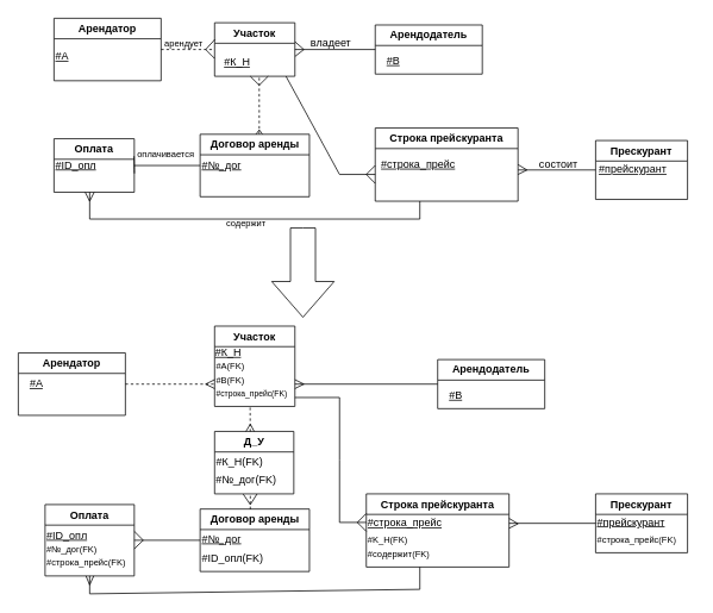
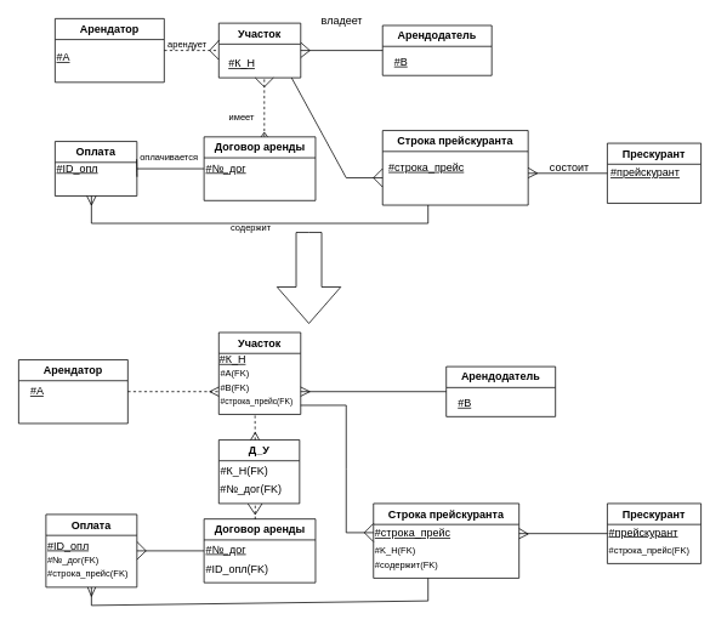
  <mxCell id="0" />
  <mxCell id="1" parent="0" />
  <mxCell id="2" value="Арендатор" style="swimlane;whiteSpace=wrap;html=1;" vertex="1" parent="1"><mxGeometry x="60" y="20" width="120" height="70" as="geometry"><mxRectangle x="120" y="320" width="100" height="80" as="alternateBounds" /></mxGeometry></mxCell>
  <mxCell id="3" value="&lt;u&gt;#A&lt;/u&gt;" style="text;html=1;align=left;verticalAlign=middle;resizable=0;points=[];autosize=1;strokeColor=none;fillColor=none;" vertex="1" parent="2"><mxGeometry y="28" width="40" height="30" as="geometry" /></mxCell>
  <mxCell id="4" value="Участок" style="swimlane;whiteSpace=wrap;html=1;" vertex="1" parent="1"><mxGeometry x="240" y="25" width="90" height="60" as="geometry"><mxRectangle x="290" y="320" width="80" height="30" as="alternateBounds" /></mxGeometry></mxCell>
  <mxCell id="5" value="&lt;u&gt;#К_Н&lt;/u&gt;" style="text;html=1;align=center;verticalAlign=middle;resizable=0;points=[];autosize=1;strokeColor=none;fillColor=none;" vertex="1" parent="4"><mxGeometry y="30" width="50" height="30" as="geometry" /></mxCell>
  <mxCell id="6" value="Арендодатель" style="swimlane;whiteSpace=wrap;html=1;" vertex="1" parent="1"><mxGeometry x="420" y="27.5" width="120" height="55" as="geometry"><mxRectangle x="460" y="305" width="120" height="30" as="alternateBounds" /></mxGeometry></mxCell>
  <mxCell id="7" value="&lt;u&gt;#B&lt;/u&gt;" style="text;html=1;align=center;verticalAlign=middle;resizable=0;points=[];autosize=1;strokeColor=none;fillColor=none;" vertex="1" parent="6"><mxGeometry y="25" width="40" height="30" as="geometry" /></mxCell>
  <mxCell id="8" value="Договор аренды" style="swimlane;whiteSpace=wrap;html=1;" vertex="1" parent="1"><mxGeometry x="223.75" y="150" width="122.5" height="70" as="geometry"><mxRectangle x="265" y="440" width="130" height="30" as="alternateBounds" /></mxGeometry></mxCell>
  <mxCell id="9" value="&lt;u&gt;#№_дог&lt;/u&gt;" style="text;html=1;align=left;verticalAlign=middle;resizable=0;points=[];autosize=1;strokeColor=none;fillColor=none;" vertex="1" parent="8"><mxGeometry y="20" width="70" height="30" as="geometry" /></mxCell>
  <mxCell id="10" value="Оплата" style="swimlane;whiteSpace=wrap;html=1;" vertex="1" parent="1"><mxGeometry x="60" y="155" width="90" height="60" as="geometry"><mxRectangle x="100" y="440" width="80" height="30" as="alternateBounds" /></mxGeometry></mxCell>
  <mxCell id="11" value="&lt;u&gt;#ID_опл&lt;/u&gt;" style="text;html=1;align=left;verticalAlign=middle;resizable=0;points=[];autosize=1;strokeColor=none;fillColor=none;" vertex="1" parent="10"><mxGeometry y="15" width="70" height="30" as="geometry" /></mxCell>
  <mxCell id="12" value="Строка прейскуранта" style="swimlane;whiteSpace=wrap;html=1;" vertex="1" parent="1"><mxGeometry x="420" y="143" width="160" height="82" as="geometry"><mxRectangle x="470" y="440" width="160" height="30" as="alternateBounds" /></mxGeometry></mxCell>
  <mxCell id="13" value="&lt;u&gt;#строка_прейс&lt;/u&gt;" style="text;html=1;align=left;verticalAlign=middle;resizable=0;points=[];autosize=1;strokeColor=none;fillColor=none;" vertex="1" parent="12"><mxGeometry x="5" y="26" width="110" height="30" as="geometry" /></mxCell>
  <mxCell id="14" value="Прескурант" style="swimlane;whiteSpace=wrap;html=1;" vertex="1" parent="1"><mxGeometry x="667" y="157" width="103" height="66" as="geometry"><mxRectangle x="717" y="440" width="110" height="30" as="alternateBounds" /></mxGeometry></mxCell>
  <mxCell id="15" value="&lt;u&gt;#прейскурант&lt;/u&gt;" style="text;html=1;align=left;verticalAlign=middle;resizable=0;points=[];autosize=1;strokeColor=none;fillColor=none;" vertex="1" parent="14"><mxGeometry x="1.5" y="18" width="100" height="30" as="geometry" /></mxCell>
  <mxCell id="16" value="" style="endArrow=none;html=1;rounded=0;entryX=0;entryY=0.5;entryDx=0;entryDy=0;" edge="1" parent="1" target="14"><mxGeometry width="50" height="50" relative="1" as="geometry"><mxPoint x="580" y="190" as="sourcePoint" /><mxPoint x="660" y="175" as="targetPoint" /></mxGeometry></mxCell>
  <mxCell id="17" value="" style="endArrow=none;html=1;rounded=0;" edge="1" parent="1"><mxGeometry width="50" height="50" relative="1" as="geometry"><mxPoint x="580" y="195" as="sourcePoint" /><mxPoint x="580" y="184" as="targetPoint" /><Array as="points"><mxPoint x="590" y="190" /></Array></mxGeometry></mxCell>
  <mxCell id="18" value="" style="endArrow=none;dashed=1;html=1;rounded=0;entryX=0;entryY=0.5;entryDx=0;entryDy=0;exitX=1;exitY=0.5;exitDx=0;exitDy=0;" edge="1" parent="1" source="2" target="4"><mxGeometry width="50" height="50" relative="1" as="geometry"><mxPoint x="160" y="115" as="sourcePoint" /><mxPoint x="210" y="65" as="targetPoint" /></mxGeometry></mxCell>
  <mxCell id="19" value="" style="endArrow=none;html=1;rounded=0;entryX=0.005;entryY=0.309;entryDx=0;entryDy=0;entryPerimeter=0;exitX=0;exitY=0.667;exitDx=0;exitDy=0;exitPerimeter=0;" edge="1" parent="1" source="4" target="4"><mxGeometry width="50" height="50" relative="1" as="geometry"><mxPoint x="230" y="95" as="sourcePoint" /><mxPoint x="210" y="65" as="targetPoint" /><Array as="points"><mxPoint x="230" y="55" /></Array></mxGeometry></mxCell>
  <mxCell id="20" value="" style="endArrow=none;html=1;rounded=0;entryX=0;entryY=0.5;entryDx=0;entryDy=0;exitX=1;exitY=0.5;exitDx=0;exitDy=0;" edge="1" parent="1" source="4" target="6"><mxGeometry width="50" height="50" relative="1" as="geometry"><mxPoint x="360" y="115" as="sourcePoint" /><mxPoint x="410" y="65" as="targetPoint" /></mxGeometry></mxCell>
  <mxCell id="21" value="" style="endArrow=none;html=1;rounded=0;entryX=1.001;entryY=0.355;entryDx=0;entryDy=0;entryPerimeter=0;exitX=1.002;exitY=0.628;exitDx=0;exitDy=0;exitPerimeter=0;" edge="1" parent="1" source="4" target="4"><mxGeometry width="50" height="50" relative="1" as="geometry"><mxPoint x="340" y="75" as="sourcePoint" /><mxPoint x="340" y="65" as="targetPoint" /><Array as="points"><mxPoint x="340" y="55" /></Array></mxGeometry></mxCell>
  <mxCell id="22" value="" style="endArrow=none;dashed=1;html=1;rounded=0;exitX=0.541;exitY=-0.004;exitDx=0;exitDy=0;exitPerimeter=0;" edge="1" parent="1" source="8"><mxGeometry width="50" height="50" relative="1" as="geometry"><mxPoint x="270" y="165" as="sourcePoint" /><mxPoint x="290" y="85" as="targetPoint" /></mxGeometry></mxCell>
  <mxCell id="23" value="" style="endArrow=none;html=1;rounded=0;exitX=0.512;exitY=0;exitDx=0;exitDy=0;exitPerimeter=0;entryX=0.57;entryY=-0.003;entryDx=0;entryDy=0;entryPerimeter=0;" edge="1" parent="1" source="8" target="8"><mxGeometry width="50" height="50" relative="1" as="geometry"><mxPoint x="280" y="175" as="sourcePoint" /><mxPoint x="290" y="155" as="targetPoint" /><Array as="points"><mxPoint x="290" y="145" /></Array></mxGeometry></mxCell>
  <mxCell id="24" value="" style="endArrow=none;html=1;rounded=0;" edge="1" parent="1"><mxGeometry width="50" height="50" relative="1" as="geometry"><mxPoint x="280" y="85" as="sourcePoint" /><mxPoint x="300" y="85" as="targetPoint" /><Array as="points"><mxPoint x="290" y="95" /></Array></mxGeometry></mxCell>
  <mxCell id="25" value="" style="endArrow=none;html=1;rounded=0;exitX=1;exitY=0.5;exitDx=0;exitDy=0;entryX=0;entryY=0.5;entryDx=0;entryDy=0;" edge="1" parent="1" source="10" target="8"><mxGeometry width="50" height="50" relative="1" as="geometry"><mxPoint x="240" y="145" as="sourcePoint" /><mxPoint x="290" y="95" as="targetPoint" /></mxGeometry></mxCell>
  <mxCell id="26" value="" style="endArrow=none;html=1;rounded=0;entryX=0.997;entryY=0.325;entryDx=0;entryDy=0;entryPerimeter=0;exitX=1.001;exitY=0.648;exitDx=0;exitDy=0;exitPerimeter=0;" edge="1" parent="1" source="10" target="10"><mxGeometry width="50" height="50" relative="1" as="geometry"><mxPoint x="150" y="205" as="sourcePoint" /><mxPoint x="160" y="195" as="targetPoint" /><Array as="points"><mxPoint x="150" y="190" /></Array></mxGeometry></mxCell>
  <mxCell id="27" value="" style="endArrow=none;html=1;rounded=0;" edge="1" parent="1"><mxGeometry width="50" height="50" relative="1" as="geometry"><mxPoint x="320" y="85" as="sourcePoint" /><mxPoint x="420" y="195" as="targetPoint" /><Array as="points"><mxPoint x="380" y="195" /></Array></mxGeometry></mxCell>
  <mxCell id="28" value="" style="endArrow=none;html=1;rounded=0;" edge="1" parent="1"><mxGeometry width="50" height="50" relative="1" as="geometry"><mxPoint x="420" y="205" as="sourcePoint" /><mxPoint x="420" y="185" as="targetPoint" /><Array as="points"><mxPoint x="410" y="195" /></Array></mxGeometry></mxCell>
  <mxCell id="29" value="" style="endArrow=none;html=1;rounded=0;" edge="1" parent="1"><mxGeometry width="50" height="50" relative="1" as="geometry"><mxPoint x="100" y="215" as="sourcePoint" /><mxPoint x="470" y="225" as="targetPoint" /><Array as="points"><mxPoint x="100" y="245" /><mxPoint x="470" y="245" /></Array></mxGeometry></mxCell>
  <mxCell id="30" value="" style="endArrow=none;html=1;rounded=0;entryX=0.5;entryY=1;entryDx=0;entryDy=0;" edge="1" parent="1" target="10"><mxGeometry width="50" height="50" relative="1" as="geometry"><mxPoint x="95" y="215" as="sourcePoint" /><mxPoint x="115" y="220" as="targetPoint" /><Array as="points"><mxPoint x="100" y="225" /></Array></mxGeometry></mxCell>
  <mxCell id="31" value="&lt;font style=&quot;font-size: 10px;&quot;&gt;арендует&lt;/font&gt;" style="text;html=1;align=center;verticalAlign=middle;resizable=0;points=[];autosize=1;strokeColor=none;fillColor=none;" vertex="1" parent="1"><mxGeometry x="170" y="33" width="70" height="30" as="geometry" /></mxCell>
- <mxCell id="32" value="владеет" style="text;html=1;align=center;verticalAlign=middle;resizable=0;points=[];autosize=1;strokeColor=none;fillColor=none;" vertex="1" parent="1"><mxGeometry x="335" y="33" width="70" height="30" as="geometry" /></mxCell>
+ <mxCell id="32" value="владеет" style="text;html=1;align=center;verticalAlign=middle;resizable=0;points=[];autosize=1;strokeColor=none;fillColor=none;" vertex="1" parent="1"><mxGeometry x="340" y="8" width="70" height="30" as="geometry" /></mxCell>
+ <mxCell id="33" value="&lt;font style=&quot;font-size: 10px;&quot;&gt;имеет&lt;/font&gt;" style="text;html=1;align=center;verticalAlign=middle;resizable=0;points=[];autosize=1;strokeColor=none;fillColor=none;" vertex="1" parent="1"><mxGeometry x="240" y="113" width="50" height="30" as="geometry" /></mxCell>
  <mxCell id="34" value="&lt;font style=&quot;font-size: 10px;&quot;&gt;оплачивается&lt;/font&gt;" style="text;html=1;align=center;verticalAlign=middle;resizable=0;points=[];autosize=1;strokeColor=none;fillColor=none;" vertex="1" parent="1"><mxGeometry x="140" y="157" width="90" height="30" as="geometry" /></mxCell>
  <mxCell id="35" value="&lt;font style=&quot;font-size: 10px;&quot;&gt;содержит&lt;/font&gt;" style="text;html=1;align=center;verticalAlign=middle;resizable=0;points=[];autosize=1;strokeColor=none;fillColor=none;" vertex="1" parent="1"><mxGeometry x="240" y="235" width="70" height="30" as="geometry" /></mxCell>
  <mxCell id="36" value="состоит" style="text;html=1;align=center;verticalAlign=middle;resizable=0;points=[];autosize=1;strokeColor=none;fillColor=none;" vertex="1" parent="1"><mxGeometry x="590" y="169" width="70" height="30" as="geometry" /></mxCell>
  <mxCell id="37" value="" style="html=1;shadow=0;dashed=0;align=center;verticalAlign=middle;shape=mxgraph.arrows2.arrow;dy=0.6;dx=40;direction=south;notch=0;" vertex="1" parent="1"><mxGeometry x="304" y="255" width="70" height="100" as="geometry" /></mxCell>
  <mxCell id="38" value="Арендатор" style="swimlane;whiteSpace=wrap;html=1;" vertex="1" parent="1"><mxGeometry x="20" y="395" width="120" height="70" as="geometry"><mxRectangle x="120" y="320" width="100" height="80" as="alternateBounds" /></mxGeometry></mxCell>
  <mxCell id="39" value="&lt;u&gt;#A&lt;/u&gt;" style="text;html=1;align=center;verticalAlign=middle;resizable=0;points=[];autosize=1;strokeColor=none;fillColor=none;" vertex="1" parent="38"><mxGeometry y="20" width="40" height="30" as="geometry" /></mxCell>
  <mxCell id="40" value="Участок" style="swimlane;whiteSpace=wrap;html=1;" vertex="1" parent="1"><mxGeometry x="240" y="365" width="90" height="90" as="geometry"><mxRectangle x="290" y="320" width="80" height="30" as="alternateBounds" /></mxGeometry></mxCell>
  <mxCell id="41" value="&lt;u&gt;#К_Н&lt;/u&gt;" style="text;html=1;align=center;verticalAlign=middle;resizable=0;points=[];autosize=1;strokeColor=none;fillColor=none;" vertex="1" parent="40"><mxGeometry x="-10" y="15" width="50" height="30" as="geometry" /></mxCell>
  <mxCell id="42" value="&lt;font style=&quot;font-size: 10px;&quot;&gt;#A(FK)&lt;/font&gt;" style="text;html=1;align=left;verticalAlign=middle;resizable=0;points=[];autosize=1;strokeColor=none;fillColor=none;" vertex="1" parent="40"><mxGeometry y="30" width="60" height="30" as="geometry" /></mxCell>
  <mxCell id="43" value="&lt;font style=&quot;font-size: 10px;&quot;&gt;#B(FK)&lt;/font&gt;" style="text;html=1;align=left;verticalAlign=middle;resizable=0;points=[];autosize=1;strokeColor=none;fillColor=none;" vertex="1" parent="40"><mxGeometry y="45" width="60" height="30" as="geometry" /></mxCell>
  <mxCell id="44" value="&lt;font style=&quot;font-size: 9px;&quot;&gt;#строка_прейс(FK)&lt;/font&gt;" style="text;html=1;align=left;verticalAlign=middle;resizable=0;points=[];autosize=1;strokeColor=none;fillColor=none;" vertex="1" parent="40"><mxGeometry y="60" width="100" height="30" as="geometry" /></mxCell>
  <mxCell id="45" value="Арендодатель" style="swimlane;whiteSpace=wrap;html=1;" vertex="1" parent="1"><mxGeometry x="490" y="402.5" width="120" height="55" as="geometry"><mxRectangle x="460" y="305" width="120" height="30" as="alternateBounds" /></mxGeometry></mxCell>
  <mxCell id="46" value="&lt;u&gt;#B&lt;/u&gt;" style="text;html=1;align=center;verticalAlign=middle;resizable=0;points=[];autosize=1;strokeColor=none;fillColor=none;" vertex="1" parent="45"><mxGeometry y="25" width="40" height="30" as="geometry" /></mxCell>
  <mxCell id="47" value="Договор аренды" style="swimlane;whiteSpace=wrap;html=1;" vertex="1" parent="1"><mxGeometry x="223.75" y="570" width="122.5" height="70" as="geometry"><mxRectangle x="265" y="440" width="130" height="30" as="alternateBounds" /></mxGeometry></mxCell>
  <mxCell id="48" value="&lt;u&gt;#№_дог&lt;/u&gt;" style="text;html=1;align=left;verticalAlign=middle;resizable=0;points=[];autosize=1;strokeColor=none;fillColor=none;" vertex="1" parent="47"><mxGeometry y="19" width="70" height="30" as="geometry" /></mxCell>
  <mxCell id="49" value="#ID_опл(FK)" style="text;html=1;align=left;verticalAlign=middle;resizable=0;points=[];autosize=1;strokeColor=none;fillColor=none;" vertex="1" parent="47"><mxGeometry y="40" width="90" height="30" as="geometry" /></mxCell>
  <mxCell id="50" value="Оплата" style="swimlane;whiteSpace=wrap;html=1;" vertex="1" parent="1"><mxGeometry x="50" y="565" width="100" height="80" as="geometry"><mxRectangle x="100" y="440" width="80" height="30" as="alternateBounds" /></mxGeometry></mxCell>
  <mxCell id="51" value="&lt;u&gt;#ID_опл&lt;/u&gt;" style="text;html=1;align=left;verticalAlign=middle;resizable=0;points=[];autosize=1;strokeColor=none;fillColor=none;" vertex="1" parent="50"><mxGeometry y="20" width="70" height="30" as="geometry" /></mxCell>
  <mxCell id="52" value="&lt;font style=&quot;font-size: 10px;&quot;&gt;#№_дог(FK)&lt;/font&gt;" style="text;html=1;align=left;verticalAlign=middle;resizable=0;points=[];autosize=1;strokeColor=none;fillColor=none;" vertex="1" parent="50"><mxGeometry y="35" width="80" height="30" as="geometry" /></mxCell>
  <mxCell id="53" value="&lt;font style=&quot;font-size: 10px;&quot;&gt;#строка_прейс(FK)&lt;/font&gt;" style="text;html=1;align=left;verticalAlign=middle;resizable=0;points=[];autosize=1;strokeColor=none;fillColor=none;" vertex="1" parent="50"><mxGeometry y="50" width="110" height="30" as="geometry" /></mxCell>
  <mxCell id="54" value="" style="endArrow=none;html=1;rounded=0;entryX=0.417;entryY=0.999;entryDx=0;entryDy=0;entryPerimeter=0;exitX=0.496;exitY=0.998;exitDx=0;exitDy=0;exitPerimeter=0;" edge="1" parent="50" source="53" target="53"><mxGeometry width="50" height="50" relative="1" as="geometry"><mxPoint x="150" y="100" as="sourcePoint" /><mxPoint x="150" y="90" as="targetPoint" /><Array as="points"><mxPoint x="50" y="90" /></Array></mxGeometry></mxCell>
  <mxCell id="55" value="Строка прейскуранта" style="swimlane;whiteSpace=wrap;html=1;" vertex="1" parent="1"><mxGeometry x="410" y="553" width="160" height="82" as="geometry"><mxRectangle x="470" y="440" width="160" height="30" as="alternateBounds" /></mxGeometry></mxCell>
  <mxCell id="56" value="&lt;u&gt;#строка_прейс&lt;/u&gt;" style="text;html=1;align=left;verticalAlign=middle;resizable=0;points=[];autosize=1;strokeColor=none;fillColor=none;" vertex="1" parent="55"><mxGeometry y="18" width="110" height="30" as="geometry" /></mxCell>
  <mxCell id="57" value="&lt;font style=&quot;font-size: 10px;&quot;&gt;#K_H(FK)&lt;/font&gt;" style="text;html=1;align=left;verticalAlign=middle;resizable=0;points=[];autosize=1;strokeColor=none;fillColor=none;" vertex="1" parent="55"><mxGeometry y="36" width="70" height="30" as="geometry" /></mxCell>
  <mxCell id="58" value="&lt;font style=&quot;font-size: 10px;&quot;&gt;#содержит(FK)&lt;/font&gt;" style="text;html=1;align=left;verticalAlign=middle;resizable=0;points=[];autosize=1;strokeColor=none;fillColor=none;" vertex="1" parent="55"><mxGeometry y="52" width="110" height="30" as="geometry" /></mxCell>
  <mxCell id="59" value="Прескурант" style="swimlane;whiteSpace=wrap;html=1;" vertex="1" parent="1"><mxGeometry x="667" y="553" width="103" height="66" as="geometry"><mxRectangle x="717" y="440" width="110" height="30" as="alternateBounds" /></mxGeometry></mxCell>
  <mxCell id="60" value="&lt;u&gt;#прейскурант&lt;/u&gt;" style="text;html=1;align=left;verticalAlign=middle;resizable=0;points=[];autosize=1;strokeColor=none;fillColor=none;" vertex="1" parent="59"><mxGeometry y="17" width="100" height="30" as="geometry" /></mxCell>
  <mxCell id="61" value="&lt;span style=&quot;font-size: 10px;&quot;&gt;#строка_прейс(FK)&lt;/span&gt;" style="text;html=1;align=left;verticalAlign=middle;resizable=0;points=[];autosize=1;strokeColor=none;fillColor=none;" vertex="1" parent="59"><mxGeometry y="36" width="110" height="30" as="geometry" /></mxCell>
  <mxCell id="62" value="" style="endArrow=none;html=1;rounded=0;entryX=0;entryY=0.5;entryDx=0;entryDy=0;" edge="1" parent="1" target="59"><mxGeometry width="50" height="50" relative="1" as="geometry"><mxPoint x="570" y="586" as="sourcePoint" /><mxPoint x="660" y="550" as="targetPoint" /></mxGeometry></mxCell>
  <mxCell id="63" value="" style="endArrow=none;html=1;rounded=0;" edge="1" parent="1"><mxGeometry width="50" height="50" relative="1" as="geometry"><mxPoint x="570" y="591.5" as="sourcePoint" /><mxPoint x="570" y="580.5" as="targetPoint" /><Array as="points"><mxPoint x="580" y="586.5" /></Array></mxGeometry></mxCell>
  <mxCell id="64" value="" style="endArrow=none;dashed=1;html=1;rounded=0;exitX=1;exitY=0.5;exitDx=0;exitDy=0;" edge="1" parent="1" source="38"><mxGeometry width="50" height="50" relative="1" as="geometry"><mxPoint x="160" y="490" as="sourcePoint" /><mxPoint x="240" y="430" as="targetPoint" /></mxGeometry></mxCell>
  <mxCell id="65" value="" style="endArrow=none;html=1;rounded=0;" edge="1" parent="1"><mxGeometry width="50" height="50" relative="1" as="geometry"><mxPoint x="240" y="435" as="sourcePoint" /><mxPoint x="240" y="425" as="targetPoint" /><Array as="points"><mxPoint x="230" y="430" /></Array></mxGeometry></mxCell>
  <mxCell id="66" value="" style="endArrow=none;html=1;rounded=0;entryX=0;entryY=0.5;entryDx=0;entryDy=0;" edge="1" parent="1" target="45"><mxGeometry width="50" height="50" relative="1" as="geometry"><mxPoint x="330" y="430" as="sourcePoint" /><mxPoint x="410" y="440" as="targetPoint" /></mxGeometry></mxCell>
  <mxCell id="67" value="" style="endArrow=none;html=1;rounded=0;" edge="1" parent="1"><mxGeometry width="50" height="50" relative="1" as="geometry"><mxPoint x="330" y="435" as="sourcePoint" /><mxPoint x="330" y="425" as="targetPoint" /><Array as="points"><mxPoint x="340" y="430" /></Array></mxGeometry></mxCell>
  <mxCell id="68" value="" style="endArrow=none;html=1;rounded=0;entryX=0;entryY=0.5;entryDx=0;entryDy=0;" edge="1" parent="1" target="47"><mxGeometry width="50" height="50" relative="1" as="geometry"><mxPoint x="150" y="605" as="sourcePoint" /><mxPoint x="290" y="470" as="targetPoint" /></mxGeometry></mxCell>
  <mxCell id="69" value="" style="endArrow=none;html=1;rounded=0;exitX=0.9;exitY=0.667;exitDx=0;exitDy=0;exitPerimeter=0;" edge="1" parent="1" source="44"><mxGeometry width="50" height="50" relative="1" as="geometry"><mxPoint x="330" y="455" as="sourcePoint" /><mxPoint x="410" y="585" as="targetPoint" /><Array as="points"><mxPoint x="380" y="445" /><mxPoint x="380" y="515" /><mxPoint x="380" y="585" /></Array></mxGeometry></mxCell>
  <mxCell id="70" value="" style="endArrow=none;html=1;rounded=0;" edge="1" parent="1"><mxGeometry width="50" height="50" relative="1" as="geometry"><mxPoint x="410" y="595" as="sourcePoint" /><mxPoint x="410" y="575" as="targetPoint" /><Array as="points"><mxPoint x="400" y="585" /></Array></mxGeometry></mxCell>
  <mxCell id="71" value="" style="endArrow=none;html=1;rounded=0;" edge="1" parent="1"><mxGeometry width="50" height="50" relative="1" as="geometry"><mxPoint x="100" y="645" as="sourcePoint" /><mxPoint x="470" y="635" as="targetPoint" /><Array as="points"><mxPoint x="100" y="665" /><mxPoint x="470.01" y="660" /></Array></mxGeometry></mxCell>
  <mxCell id="72" value="" style="endArrow=none;html=1;rounded=0;entryX=1.002;entryY=0.365;entryDx=0;entryDy=0;entryPerimeter=0;" edge="1" parent="1"><mxGeometry width="50" height="50" relative="1" as="geometry"><mxPoint x="150" y="595" as="sourcePoint" /><mxPoint x="150" y="614.51" as="targetPoint" /><Array as="points"><mxPoint x="160" y="605" /></Array></mxGeometry></mxCell>
  <mxCell id="73" value="Д_У" style="swimlane;whiteSpace=wrap;html=1;" vertex="1" parent="1"><mxGeometry x="240" y="483" width="88.75" height="70" as="geometry" /></mxCell>
  <mxCell id="74" value="#К_Н(FK)" style="text;html=1;align=left;verticalAlign=middle;resizable=0;points=[];autosize=1;strokeColor=none;fillColor=none;" vertex="1" parent="73"><mxGeometry y="20" width="80" height="30" as="geometry" /></mxCell>
  <mxCell id="75" value="#№_дог(FK)" style="text;html=1;align=center;verticalAlign=middle;resizable=0;points=[];autosize=1;strokeColor=none;fillColor=none;" vertex="1" parent="73"><mxGeometry x="-10" y="40" width="90" height="30" as="geometry" /></mxCell>
  <mxCell id="76" value="" style="endArrow=none;html=1;rounded=0;exitX=0.467;exitY=1.008;exitDx=0;exitDy=0;exitPerimeter=0;entryX=0.639;entryY=1.004;entryDx=0;entryDy=0;entryPerimeter=0;" edge="1" parent="73" source="75" target="75"><mxGeometry width="50" height="50" relative="1" as="geometry"><mxPoint x="30" y="72" as="sourcePoint" /><mxPoint x="50" y="72" as="targetPoint" /><Array as="points"><mxPoint x="40" y="82" /></Array></mxGeometry></mxCell>
  <mxCell id="77" value="" style="endArrow=none;dashed=1;html=1;rounded=0;entryX=0.45;entryY=0.002;entryDx=0;entryDy=0;entryPerimeter=0;exitX=0.398;exitY=1.042;exitDx=0;exitDy=0;exitPerimeter=0;" edge="1" parent="1" source="44" target="73"><mxGeometry width="50" height="50" relative="1" as="geometry"><mxPoint x="280" y="465" as="sourcePoint" /><mxPoint x="270" y="475" as="targetPoint" /></mxGeometry></mxCell>
  <mxCell id="78" value="" style="endArrow=none;html=1;rounded=0;entryX=0.5;entryY=0;entryDx=0;entryDy=0;exitX=0.395;exitY=0.001;exitDx=0;exitDy=0;exitPerimeter=0;" edge="1" parent="1" source="73" target="73"><mxGeometry width="50" height="50" relative="1" as="geometry"><mxPoint x="270" y="465" as="sourcePoint" /><mxPoint x="290" y="465" as="targetPoint" /><Array as="points"><mxPoint x="280" y="475" /></Array></mxGeometry></mxCell>
  <mxCell id="79" value="" style="endArrow=none;dashed=1;html=1;rounded=0;entryX=0.556;entryY=1.006;entryDx=0;entryDy=0;entryPerimeter=0;exitX=0.459;exitY=0.004;exitDx=0;exitDy=0;exitPerimeter=0;" edge="1" parent="1" source="47" target="75"><mxGeometry width="50" height="50" relative="1" as="geometry"><mxPoint x="270" y="575" as="sourcePoint" /><mxPoint x="320" y="525" as="targetPoint" /></mxGeometry></mxCell>
